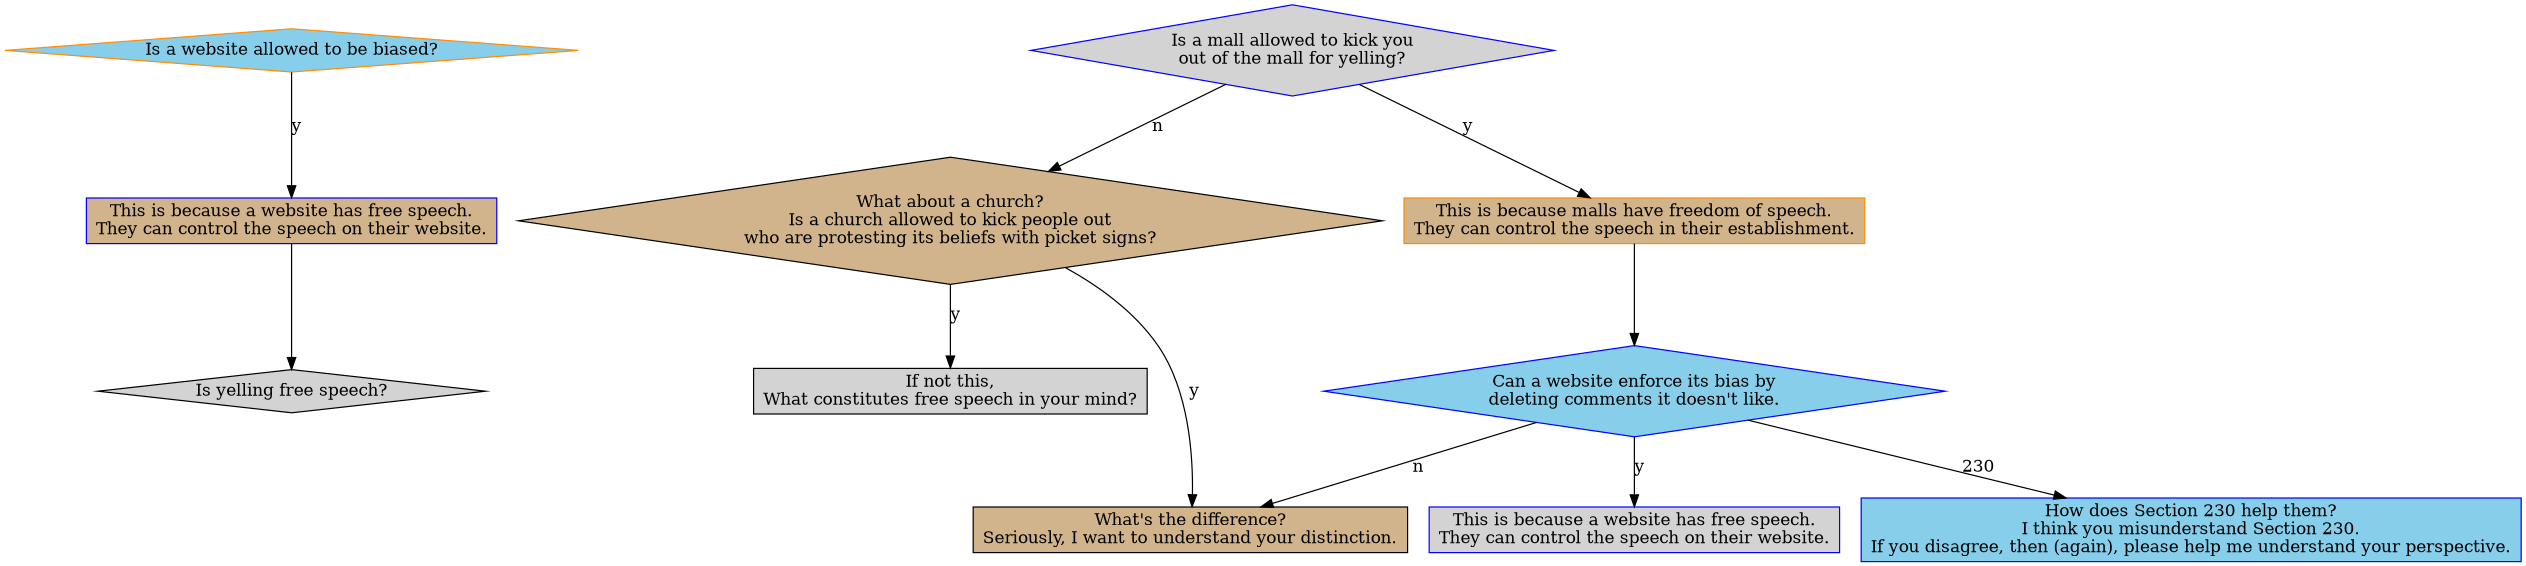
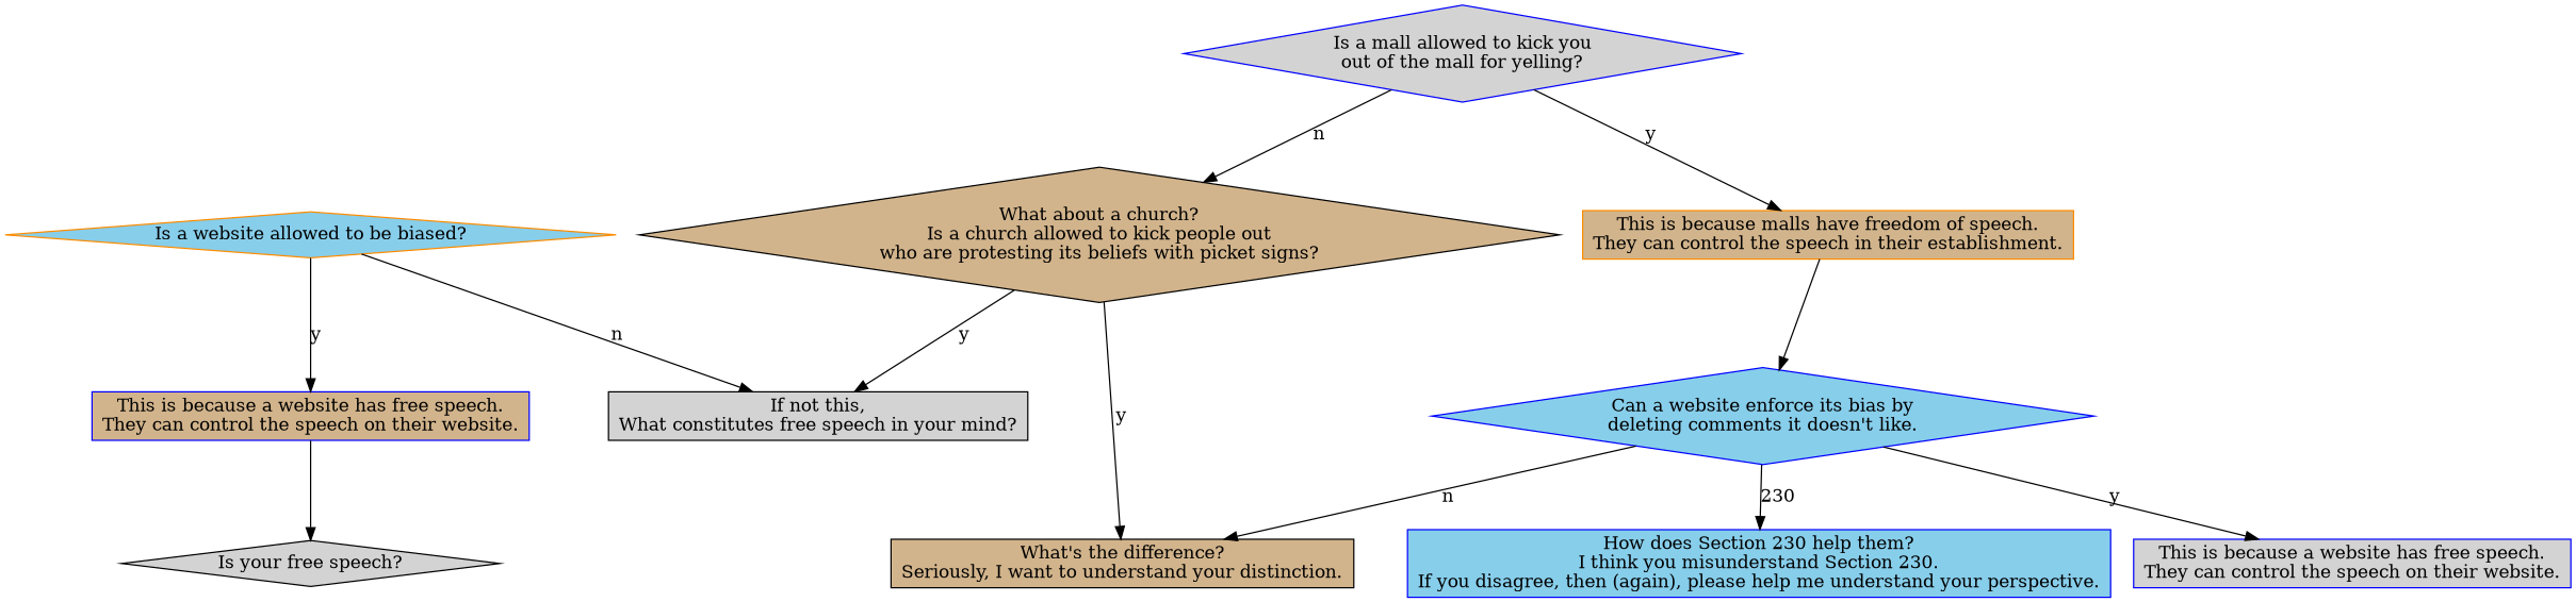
  digraph {
    node [color=blue fillcolor=tan shape=rectangle style=filled]
    n1 [color=darkorange fillcolor=skyblue label="Is a website allowed to be biased?" shape=diamond]
    n2 [label="This is because a website has free speech.\nThey can control the speech on their website."]
    n3 [color=black fillcolor=lightgrey label="If not this,\nWhat constitutes free speech in your mind?"]
-   n4 [color=black fillcolor=lightgrey label="Is yelling free speech?" shape=diamond]
+   n4 [color=black fillcolor=lightgrey label="Is your free speech?" shape=diamond]
    n5 [fillcolor=lightgrey label="This is because a website has free speech.\nThey can control the speech on their website."]
    n6 [fillcolor=lightgrey label="Is a mall allowed to kick you\nout of the mall for yelling?" shape=diamond]
    n7 [color=darkorange label="This is because malls have freedom of speech.\nThey can control the speech in their establishment."]
    n8 [color=black label="What about a church?\nIs a church allowed to kick people out\nwho are protesting its beliefs with picket signs?" shape=diamond]
    n9 [fillcolor=skyblue label="Can a website enforce its bias by\ndeleting comments it doesn't like." shape=diamond]
    n10 [color=black label="What's the difference?\nSeriously, I want to understand your distinction."]
    n11 [fillcolor=skyblue label="How does Section 230 help them?\nI think you misunderstand Section 230.\nIf you disagree, then (again), please help me understand your perspective."]
    n1 -> n2 [label=y]
+   n1 -> n3 [label=n]
    n2 -> n4
    n6 -> n7 [label=y]
    n6 -> n8 [label=n]
    n7 -> n9
    n8 -> n3 [label=y]
    n8 -> n10 [label=y]
    n9 -> n5 [label=y]
    n9 -> n10 [label=n]
    n9 -> n11 [label=230]
  }
